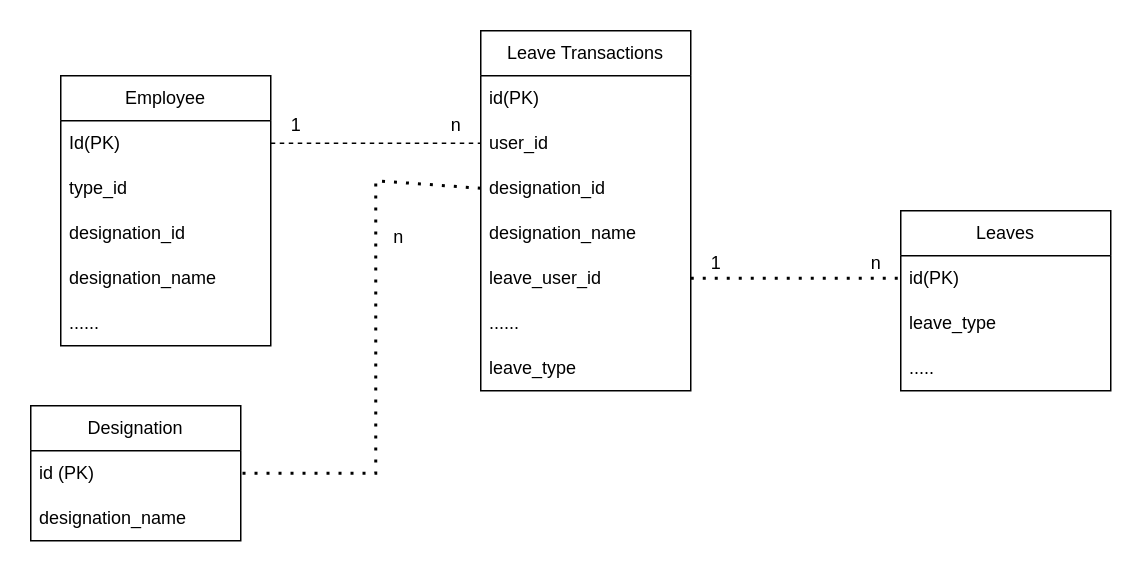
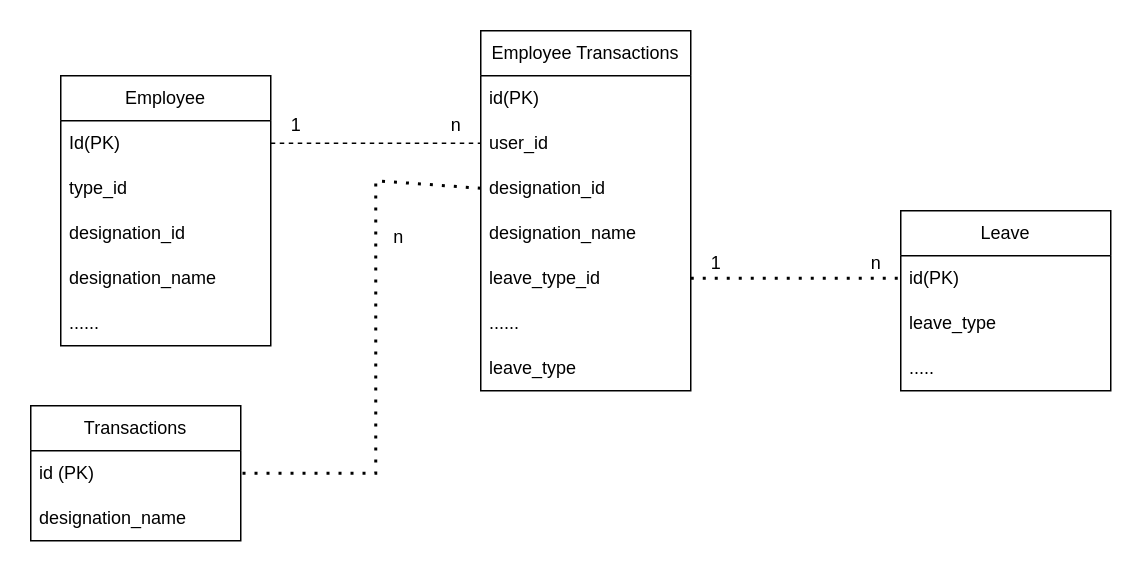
  <mxCell id="0" />
  <mxCell id="1" parent="0" />
  <mxCell id="2" value="Employee" style="swimlane;fontStyle=0;childLayout=stackLayout;horizontal=1;startSize=30;horizontalStack=0;resizeParent=1;resizeParentMax=0;resizeLast=0;collapsible=1;marginBottom=0;whiteSpace=wrap;html=1;" vertex="1" parent="1"><mxGeometry x="40" y="50" width="140" height="180" as="geometry" /></mxCell>
  <mxCell id="3" value="Id(PK)" style="text;strokeColor=none;fillColor=none;align=left;verticalAlign=middle;spacingLeft=4;spacingRight=4;overflow=hidden;points=[[0,0.5],[1,0.5]];portConstraint=eastwest;rotatable=0;whiteSpace=wrap;html=1;" vertex="1" parent="2"><mxGeometry y="30" width="140" height="30" as="geometry" /></mxCell>
  <mxCell id="4" value="type_id" style="text;strokeColor=none;fillColor=none;align=left;verticalAlign=middle;spacingLeft=4;spacingRight=4;overflow=hidden;points=[[0,0.5],[1,0.5]];portConstraint=eastwest;rotatable=0;whiteSpace=wrap;html=1;" vertex="1" parent="2"><mxGeometry y="60" width="140" height="30" as="geometry" /></mxCell>
  <mxCell id="5" value="designation_id" style="text;strokeColor=none;fillColor=none;align=left;verticalAlign=middle;spacingLeft=4;spacingRight=4;overflow=hidden;points=[[0,0.5],[1,0.5]];portConstraint=eastwest;rotatable=0;whiteSpace=wrap;html=1;" vertex="1" parent="2"><mxGeometry y="90" width="140" height="30" as="geometry" /></mxCell>
  <mxCell id="6" value="designation_name" style="text;strokeColor=none;fillColor=none;align=left;verticalAlign=middle;spacingLeft=4;spacingRight=4;overflow=hidden;points=[[0,0.5],[1,0.5]];portConstraint=eastwest;rotatable=0;whiteSpace=wrap;html=1;" vertex="1" parent="2"><mxGeometry y="120" width="140" height="30" as="geometry" /></mxCell>
  <mxCell id="7" value="......" style="text;strokeColor=none;fillColor=none;align=left;verticalAlign=middle;spacingLeft=4;spacingRight=4;overflow=hidden;points=[[0,0.5],[1,0.5]];portConstraint=eastwest;rotatable=0;whiteSpace=wrap;html=1;" vertex="1" parent="2"><mxGeometry y="150" width="140" height="30" as="geometry" /></mxCell>
- <mxCell id="8" value="Leave Transactions" style="swimlane;fontStyle=0;childLayout=stackLayout;horizontal=1;startSize=30;horizontalStack=0;resizeParent=1;resizeParentMax=0;resizeLast=0;collapsible=1;marginBottom=0;whiteSpace=wrap;html=1;" vertex="1" parent="1"><mxGeometry x="320" y="20" width="140" height="240" as="geometry" /></mxCell>
+ <mxCell id="8" value="Employee Transactions" style="swimlane;fontStyle=0;childLayout=stackLayout;horizontal=1;startSize=30;horizontalStack=0;resizeParent=1;resizeParentMax=0;resizeLast=0;collapsible=1;marginBottom=0;whiteSpace=wrap;html=1;" vertex="1" parent="1"><mxGeometry x="320" y="20" width="140" height="240" as="geometry" /></mxCell>
  <mxCell id="9" value="id(PK)" style="text;strokeColor=none;fillColor=none;align=left;verticalAlign=middle;spacingLeft=4;spacingRight=4;overflow=hidden;points=[[0,0.5],[1,0.5]];portConstraint=eastwest;rotatable=0;whiteSpace=wrap;html=1;" vertex="1" parent="8"><mxGeometry y="30" width="140" height="30" as="geometry" /></mxCell>
  <mxCell id="10" value="user_id" style="text;strokeColor=none;fillColor=none;align=left;verticalAlign=middle;spacingLeft=4;spacingRight=4;overflow=hidden;points=[[0,0.5],[1,0.5]];portConstraint=eastwest;rotatable=0;whiteSpace=wrap;html=1;" vertex="1" parent="8"><mxGeometry y="60" width="140" height="30" as="geometry" /></mxCell>
  <mxCell id="11" value="designation_id" style="text;strokeColor=none;fillColor=none;align=left;verticalAlign=middle;spacingLeft=4;spacingRight=4;overflow=hidden;points=[[0,0.5],[1,0.5]];portConstraint=eastwest;rotatable=0;whiteSpace=wrap;html=1;" vertex="1" parent="8"><mxGeometry y="90" width="140" height="30" as="geometry" /></mxCell>
  <mxCell id="12" value="designation_name" style="text;strokeColor=none;fillColor=none;align=left;verticalAlign=middle;spacingLeft=4;spacingRight=4;overflow=hidden;points=[[0,0.5],[1,0.5]];portConstraint=eastwest;rotatable=0;whiteSpace=wrap;html=1;" vertex="1" parent="8"><mxGeometry y="120" width="140" height="30" as="geometry" /></mxCell>
- <mxCell id="13" value="leave_user_id" style="text;strokeColor=none;fillColor=none;align=left;verticalAlign=middle;spacingLeft=4;spacingRight=4;overflow=hidden;points=[[0,0.5],[1,0.5]];portConstraint=eastwest;rotatable=0;whiteSpace=wrap;html=1;" vertex="1" parent="8"><mxGeometry y="150" width="140" height="30" as="geometry" /></mxCell>
+ <mxCell id="13" value="leave_type_id" style="text;strokeColor=none;fillColor=none;align=left;verticalAlign=middle;spacingLeft=4;spacingRight=4;overflow=hidden;points=[[0,0.5],[1,0.5]];portConstraint=eastwest;rotatable=0;whiteSpace=wrap;html=1;" vertex="1" parent="8"><mxGeometry y="150" width="140" height="30" as="geometry" /></mxCell>
  <mxCell id="14" value="......" style="text;strokeColor=none;fillColor=none;align=left;verticalAlign=middle;spacingLeft=4;spacingRight=4;overflow=hidden;points=[[0,0.5],[1,0.5]];portConstraint=eastwest;rotatable=0;whiteSpace=wrap;html=1;" vertex="1" parent="8"><mxGeometry y="180" width="140" height="30" as="geometry" /></mxCell>
  <mxCell id="15" value="leave_type" style="text;strokeColor=none;fillColor=none;align=left;verticalAlign=middle;spacingLeft=4;spacingRight=4;overflow=hidden;points=[[0,0.5],[1,0.5]];portConstraint=eastwest;rotatable=0;whiteSpace=wrap;html=1;" vertex="1" parent="8"><mxGeometry y="210" width="140" height="30" as="geometry" /></mxCell>
  <mxCell id="16" value="" style="endArrow=none;html=1;rounded=0;dashed=1;exitX=1;exitY=0.5;exitDx=0;exitDy=0;entryX=0;entryY=0.5;entryDx=0;entryDy=0;" edge="1" parent="1" source="3" target="10"><mxGeometry width="50" height="50" relative="1" as="geometry"><mxPoint x="380" y="210" as="sourcePoint" /><mxPoint x="430" y="160" as="targetPoint" /></mxGeometry></mxCell>
  <mxCell id="17" value="1&amp;nbsp;&amp;nbsp;&amp;nbsp;&amp;nbsp;&amp;nbsp;&amp;nbsp;&amp;nbsp;&amp;nbsp;&amp;nbsp;&amp;nbsp;&amp;nbsp;&amp;nbsp;&amp;nbsp;&amp;nbsp;&amp;nbsp;&amp;nbsp;&amp;nbsp;&amp;nbsp;&amp;nbsp;&amp;nbsp;&amp;nbsp;&amp;nbsp;&amp;nbsp;&amp;nbsp;&amp;nbsp;&amp;nbsp;&amp;nbsp;&amp;nbsp;&amp;nbsp; n" style="text;html=1;align=center;verticalAlign=middle;resizable=0;points=[];autosize=1;strokeColor=none;fillColor=none;" vertex="1" parent="1"><mxGeometry x="180" y="68" width="140" height="30" as="geometry" /></mxCell>
- <mxCell id="18" value="Leaves" style="swimlane;fontStyle=0;childLayout=stackLayout;horizontal=1;startSize=30;horizontalStack=0;resizeParent=1;resizeParentMax=0;resizeLast=0;collapsible=1;marginBottom=0;whiteSpace=wrap;html=1;" vertex="1" parent="1"><mxGeometry x="600" y="140" width="140" height="120" as="geometry" /></mxCell>
+ <mxCell id="18" value="Leave" style="swimlane;fontStyle=0;childLayout=stackLayout;horizontal=1;startSize=30;horizontalStack=0;resizeParent=1;resizeParentMax=0;resizeLast=0;collapsible=1;marginBottom=0;whiteSpace=wrap;html=1;" vertex="1" parent="1"><mxGeometry x="600" y="140" width="140" height="120" as="geometry" /></mxCell>
  <mxCell id="19" value="id(PK)" style="text;strokeColor=none;fillColor=none;align=left;verticalAlign=middle;spacingLeft=4;spacingRight=4;overflow=hidden;points=[[0,0.5],[1,0.5]];portConstraint=eastwest;rotatable=0;whiteSpace=wrap;html=1;" vertex="1" parent="18"><mxGeometry y="30" width="140" height="30" as="geometry" /></mxCell>
  <mxCell id="20" value="leave_type" style="text;strokeColor=none;fillColor=none;align=left;verticalAlign=middle;spacingLeft=4;spacingRight=4;overflow=hidden;points=[[0,0.5],[1,0.5]];portConstraint=eastwest;rotatable=0;whiteSpace=wrap;html=1;" vertex="1" parent="18"><mxGeometry y="60" width="140" height="30" as="geometry" /></mxCell>
  <mxCell id="21" value="....." style="text;strokeColor=none;fillColor=none;align=left;verticalAlign=middle;spacingLeft=4;spacingRight=4;overflow=hidden;points=[[0,0.5],[1,0.5]];portConstraint=eastwest;rotatable=0;whiteSpace=wrap;html=1;" vertex="1" parent="18"><mxGeometry y="90" width="140" height="30" as="geometry" /></mxCell>
  <mxCell id="22" value="" style="endArrow=none;dashed=1;html=1;dashPattern=1 3;strokeWidth=2;rounded=0;exitX=1;exitY=0.5;exitDx=0;exitDy=0;entryX=0;entryY=0.5;entryDx=0;entryDy=0;" edge="1" parent="1" source="13" target="19"><mxGeometry width="50" height="50" relative="1" as="geometry"><mxPoint x="380" y="210" as="sourcePoint" /><mxPoint x="430" y="160" as="targetPoint" /><Array as="points" /></mxGeometry></mxCell>
  <mxCell id="23" value="1&amp;nbsp;&amp;nbsp;&amp;nbsp;&amp;nbsp;&amp;nbsp;&amp;nbsp;&amp;nbsp;&amp;nbsp;&amp;nbsp;&amp;nbsp;&amp;nbsp;&amp;nbsp;&amp;nbsp;&amp;nbsp;&amp;nbsp;&amp;nbsp;&amp;nbsp;&amp;nbsp;&amp;nbsp;&amp;nbsp;&amp;nbsp;&amp;nbsp;&amp;nbsp;&amp;nbsp;&amp;nbsp;&amp;nbsp;&amp;nbsp;&amp;nbsp;&amp;nbsp; n" style="text;html=1;align=center;verticalAlign=middle;resizable=0;points=[];autosize=1;strokeColor=none;fillColor=none;" vertex="1" parent="1"><mxGeometry x="460" y="160" width="140" height="30" as="geometry" /></mxCell>
- <mxCell id="24" value="Designation" style="swimlane;fontStyle=0;childLayout=stackLayout;horizontal=1;startSize=30;horizontalStack=0;resizeParent=1;resizeParentMax=0;resizeLast=0;collapsible=1;marginBottom=0;whiteSpace=wrap;html=1;" vertex="1" parent="1"><mxGeometry x="20" y="270" width="140" height="90" as="geometry" /></mxCell>
+ <mxCell id="24" value="Transactions" style="swimlane;fontStyle=0;childLayout=stackLayout;horizontal=1;startSize=30;horizontalStack=0;resizeParent=1;resizeParentMax=0;resizeLast=0;collapsible=1;marginBottom=0;whiteSpace=wrap;html=1;" vertex="1" parent="1"><mxGeometry x="20" y="270" width="140" height="90" as="geometry" /></mxCell>
  <mxCell id="25" value="id (PK)" style="text;strokeColor=none;fillColor=none;align=left;verticalAlign=middle;spacingLeft=4;spacingRight=4;overflow=hidden;points=[[0,0.5],[1,0.5]];portConstraint=eastwest;rotatable=0;whiteSpace=wrap;html=1;" vertex="1" parent="24"><mxGeometry y="30" width="140" height="30" as="geometry" /></mxCell>
  <mxCell id="26" value="designation_name" style="text;strokeColor=none;fillColor=none;align=left;verticalAlign=middle;spacingLeft=4;spacingRight=4;overflow=hidden;points=[[0,0.5],[1,0.5]];portConstraint=eastwest;rotatable=0;whiteSpace=wrap;html=1;" vertex="1" parent="24"><mxGeometry y="60" width="140" height="30" as="geometry" /></mxCell>
  <mxCell id="27" value="" style="endArrow=none;dashed=1;html=1;dashPattern=1 3;strokeWidth=2;rounded=0;exitX=0;exitY=0.5;exitDx=0;exitDy=0;entryX=1;entryY=0.5;entryDx=0;entryDy=0;" edge="1" parent="1" source="11" target="25"><mxGeometry width="50" height="50" relative="1" as="geometry"><mxPoint x="380" y="250" as="sourcePoint" /><mxPoint x="430" y="200" as="targetPoint" /><Array as="points"><mxPoint x="250" y="120" /><mxPoint x="250" y="315" /></Array></mxGeometry></mxCell>
  <mxCell id="28" value="n" style="text;html=1;align=center;verticalAlign=middle;resizable=0;points=[];autosize=1;strokeColor=none;fillColor=none;" vertex="1" parent="1"><mxGeometry x="250" y="143" width="30" height="30" as="geometry" /></mxCell>
